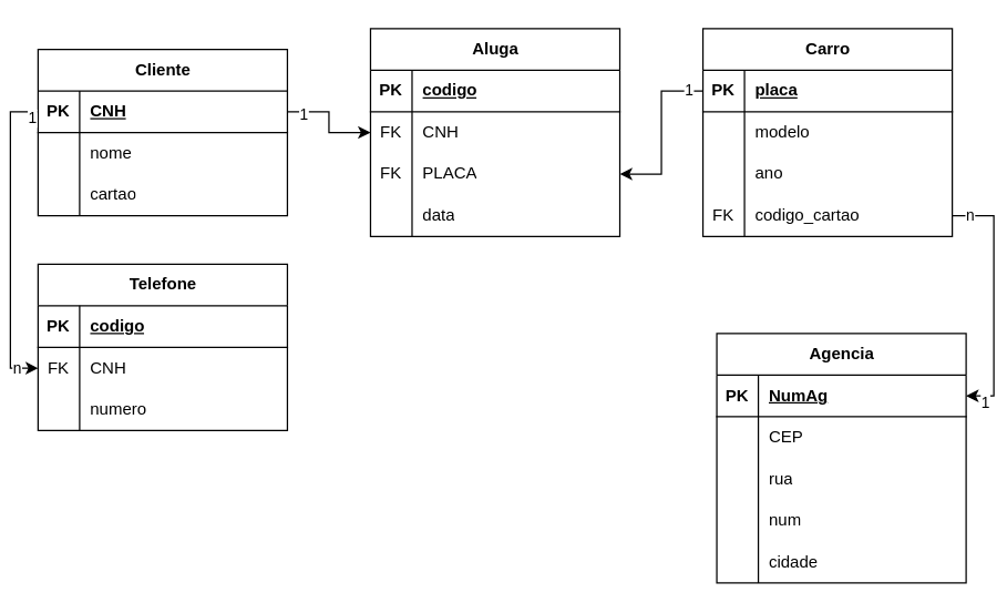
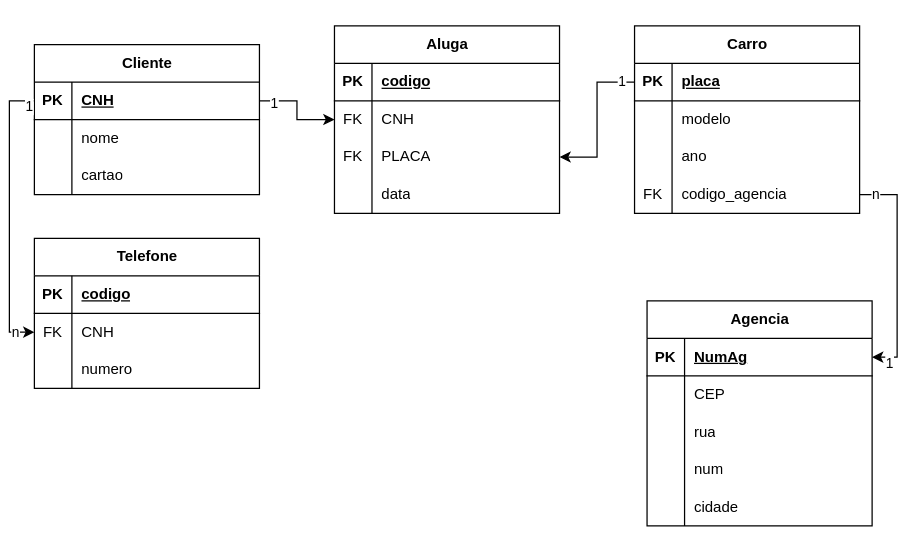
  <mxCell id="0" />
  <mxCell id="1" parent="0" />
  <mxCell id="2" value="Cliente" style="shape=table;startSize=30;container=1;collapsible=1;childLayout=tableLayout;fixedRows=1;rowLines=0;fontStyle=1;align=center;resizeLast=1;html=1;" vertex="1" parent="1"><mxGeometry x="20" y="35" width="180" height="120" as="geometry" /></mxCell>
  <mxCell id="3" value="" style="shape=tableRow;horizontal=0;startSize=0;swimlaneHead=0;swimlaneBody=0;fillColor=none;collapsible=0;dropTarget=0;points=[[0,0.5],[1,0.5]];portConstraint=eastwest;top=0;left=0;right=0;bottom=1;" vertex="1" parent="2"><mxGeometry y="30" width="180" height="30" as="geometry" /></mxCell>
  <mxCell id="4" value="PK" style="shape=partialRectangle;connectable=0;fillColor=none;top=0;left=0;bottom=0;right=0;fontStyle=1;overflow=hidden;whiteSpace=wrap;html=1;" vertex="1" parent="3"><mxGeometry width="30" height="30" as="geometry"><mxRectangle width="30" height="30" as="alternateBounds" /></mxGeometry></mxCell>
  <mxCell id="5" value="CNH" style="shape=partialRectangle;connectable=0;fillColor=none;top=0;left=0;bottom=0;right=0;align=left;spacingLeft=6;fontStyle=5;overflow=hidden;whiteSpace=wrap;html=1;" vertex="1" parent="3"><mxGeometry x="30" width="150" height="30" as="geometry"><mxRectangle width="150" height="30" as="alternateBounds" /></mxGeometry></mxCell>
  <mxCell id="6" value="" style="shape=tableRow;horizontal=0;startSize=0;swimlaneHead=0;swimlaneBody=0;fillColor=none;collapsible=0;dropTarget=0;points=[[0,0.5],[1,0.5]];portConstraint=eastwest;top=0;left=0;right=0;bottom=0;" vertex="1" parent="2"><mxGeometry y="60" width="180" height="30" as="geometry" /></mxCell>
  <mxCell id="7" value="" style="shape=partialRectangle;connectable=0;fillColor=none;top=0;left=0;bottom=0;right=0;editable=1;overflow=hidden;whiteSpace=wrap;html=1;" vertex="1" parent="6"><mxGeometry width="30" height="30" as="geometry"><mxRectangle width="30" height="30" as="alternateBounds" /></mxGeometry></mxCell>
  <mxCell id="8" value="nome" style="shape=partialRectangle;connectable=0;fillColor=none;top=0;left=0;bottom=0;right=0;align=left;spacingLeft=6;overflow=hidden;whiteSpace=wrap;html=1;" vertex="1" parent="6"><mxGeometry x="30" width="150" height="30" as="geometry"><mxRectangle width="150" height="30" as="alternateBounds" /></mxGeometry></mxCell>
  <mxCell id="9" value="" style="shape=tableRow;horizontal=0;startSize=0;swimlaneHead=0;swimlaneBody=0;fillColor=none;collapsible=0;dropTarget=0;points=[[0,0.5],[1,0.5]];portConstraint=eastwest;top=0;left=0;right=0;bottom=0;" vertex="1" parent="2"><mxGeometry y="90" width="180" height="30" as="geometry" /></mxCell>
  <mxCell id="10" value="" style="shape=partialRectangle;connectable=0;fillColor=none;top=0;left=0;bottom=0;right=0;editable=1;overflow=hidden;whiteSpace=wrap;html=1;" vertex="1" parent="9"><mxGeometry width="30" height="30" as="geometry"><mxRectangle width="30" height="30" as="alternateBounds" /></mxGeometry></mxCell>
  <mxCell id="11" value="cartao" style="shape=partialRectangle;connectable=0;fillColor=none;top=0;left=0;bottom=0;right=0;align=left;spacingLeft=6;overflow=hidden;whiteSpace=wrap;html=1;" vertex="1" parent="9"><mxGeometry x="30" width="150" height="30" as="geometry"><mxRectangle width="150" height="30" as="alternateBounds" /></mxGeometry></mxCell>
  <mxCell id="12" value="Aluga" style="shape=table;startSize=30;container=1;collapsible=1;childLayout=tableLayout;fixedRows=1;rowLines=0;fontStyle=1;align=center;resizeLast=1;html=1;" vertex="1" parent="1"><mxGeometry x="260" y="20" width="180" height="150" as="geometry" /></mxCell>
  <mxCell id="13" value="" style="shape=tableRow;horizontal=0;startSize=0;swimlaneHead=0;swimlaneBody=0;fillColor=none;collapsible=0;dropTarget=0;points=[[0,0.5],[1,0.5]];portConstraint=eastwest;top=0;left=0;right=0;bottom=1;" vertex="1" parent="12"><mxGeometry y="30" width="180" height="30" as="geometry" /></mxCell>
  <mxCell id="14" value="PK" style="shape=partialRectangle;connectable=0;fillColor=none;top=0;left=0;bottom=0;right=0;fontStyle=1;overflow=hidden;whiteSpace=wrap;html=1;" vertex="1" parent="13"><mxGeometry width="30" height="30" as="geometry"><mxRectangle width="30" height="30" as="alternateBounds" /></mxGeometry></mxCell>
  <mxCell id="15" value="codigo" style="shape=partialRectangle;connectable=0;fillColor=none;top=0;left=0;bottom=0;right=0;align=left;spacingLeft=6;fontStyle=5;overflow=hidden;whiteSpace=wrap;html=1;" vertex="1" parent="13"><mxGeometry x="30" width="150" height="30" as="geometry"><mxRectangle width="150" height="30" as="alternateBounds" /></mxGeometry></mxCell>
  <mxCell id="16" value="" style="shape=tableRow;horizontal=0;startSize=0;swimlaneHead=0;swimlaneBody=0;fillColor=none;collapsible=0;dropTarget=0;points=[[0,0.5],[1,0.5]];portConstraint=eastwest;top=0;left=0;right=0;bottom=0;" vertex="1" parent="12"><mxGeometry y="60" width="180" height="30" as="geometry" /></mxCell>
  <mxCell id="17" value="FK" style="shape=partialRectangle;connectable=0;fillColor=none;top=0;left=0;bottom=0;right=0;editable=1;overflow=hidden;whiteSpace=wrap;html=1;" vertex="1" parent="16"><mxGeometry width="30" height="30" as="geometry"><mxRectangle width="30" height="30" as="alternateBounds" /></mxGeometry></mxCell>
  <mxCell id="18" value="CNH" style="shape=partialRectangle;connectable=0;fillColor=none;top=0;left=0;bottom=0;right=0;align=left;spacingLeft=6;overflow=hidden;whiteSpace=wrap;html=1;" vertex="1" parent="16"><mxGeometry x="30" width="150" height="30" as="geometry"><mxRectangle width="150" height="30" as="alternateBounds" /></mxGeometry></mxCell>
  <mxCell id="19" value="" style="shape=tableRow;horizontal=0;startSize=0;swimlaneHead=0;swimlaneBody=0;fillColor=none;collapsible=0;dropTarget=0;points=[[0,0.5],[1,0.5]];portConstraint=eastwest;top=0;left=0;right=0;bottom=0;" vertex="1" parent="12"><mxGeometry y="90" width="180" height="30" as="geometry" /></mxCell>
  <mxCell id="20" value="FK" style="shape=partialRectangle;connectable=0;fillColor=none;top=0;left=0;bottom=0;right=0;editable=1;overflow=hidden;whiteSpace=wrap;html=1;" vertex="1" parent="19"><mxGeometry width="30" height="30" as="geometry"><mxRectangle width="30" height="30" as="alternateBounds" /></mxGeometry></mxCell>
  <mxCell id="21" value="PLACA" style="shape=partialRectangle;connectable=0;fillColor=none;top=0;left=0;bottom=0;right=0;align=left;spacingLeft=6;overflow=hidden;whiteSpace=wrap;html=1;" vertex="1" parent="19"><mxGeometry x="30" width="150" height="30" as="geometry"><mxRectangle width="150" height="30" as="alternateBounds" /></mxGeometry></mxCell>
  <mxCell id="22" style="shape=tableRow;horizontal=0;startSize=0;swimlaneHead=0;swimlaneBody=0;fillColor=none;collapsible=0;dropTarget=0;points=[[0,0.5],[1,0.5]];portConstraint=eastwest;top=0;left=0;right=0;bottom=0;" vertex="1" parent="12"><mxGeometry y="120" width="180" height="30" as="geometry" /></mxCell>
  <mxCell id="23" style="shape=partialRectangle;connectable=0;fillColor=none;top=0;left=0;bottom=0;right=0;editable=1;overflow=hidden;whiteSpace=wrap;html=1;" vertex="1" parent="22"><mxGeometry width="30" height="30" as="geometry"><mxRectangle width="30" height="30" as="alternateBounds" /></mxGeometry></mxCell>
  <mxCell id="24" value="data" style="shape=partialRectangle;connectable=0;fillColor=none;top=0;left=0;bottom=0;right=0;align=left;spacingLeft=6;overflow=hidden;whiteSpace=wrap;html=1;" vertex="1" parent="22"><mxGeometry x="30" width="150" height="30" as="geometry"><mxRectangle width="150" height="30" as="alternateBounds" /></mxGeometry></mxCell>
  <mxCell id="25" value="Carro" style="shape=table;startSize=30;container=1;collapsible=1;childLayout=tableLayout;fixedRows=1;rowLines=0;fontStyle=1;align=center;resizeLast=1;html=1;" vertex="1" parent="1"><mxGeometry x="500" y="20" width="180" height="150" as="geometry" /></mxCell>
  <mxCell id="26" value="" style="shape=tableRow;horizontal=0;startSize=0;swimlaneHead=0;swimlaneBody=0;fillColor=none;collapsible=0;dropTarget=0;points=[[0,0.5],[1,0.5]];portConstraint=eastwest;top=0;left=0;right=0;bottom=1;" vertex="1" parent="25"><mxGeometry y="30" width="180" height="30" as="geometry" /></mxCell>
  <mxCell id="27" value="PK" style="shape=partialRectangle;connectable=0;fillColor=none;top=0;left=0;bottom=0;right=0;fontStyle=1;overflow=hidden;whiteSpace=wrap;html=1;" vertex="1" parent="26"><mxGeometry width="30" height="30" as="geometry"><mxRectangle width="30" height="30" as="alternateBounds" /></mxGeometry></mxCell>
  <mxCell id="28" value="placa" style="shape=partialRectangle;connectable=0;fillColor=none;top=0;left=0;bottom=0;right=0;align=left;spacingLeft=6;fontStyle=5;overflow=hidden;whiteSpace=wrap;html=1;" vertex="1" parent="26"><mxGeometry x="30" width="150" height="30" as="geometry"><mxRectangle width="150" height="30" as="alternateBounds" /></mxGeometry></mxCell>
  <mxCell id="29" value="" style="shape=tableRow;horizontal=0;startSize=0;swimlaneHead=0;swimlaneBody=0;fillColor=none;collapsible=0;dropTarget=0;points=[[0,0.5],[1,0.5]];portConstraint=eastwest;top=0;left=0;right=0;bottom=0;" vertex="1" parent="25"><mxGeometry y="60" width="180" height="30" as="geometry" /></mxCell>
  <mxCell id="30" value="" style="shape=partialRectangle;connectable=0;fillColor=none;top=0;left=0;bottom=0;right=0;editable=1;overflow=hidden;whiteSpace=wrap;html=1;" vertex="1" parent="29"><mxGeometry width="30" height="30" as="geometry"><mxRectangle width="30" height="30" as="alternateBounds" /></mxGeometry></mxCell>
  <mxCell id="31" value="modelo" style="shape=partialRectangle;connectable=0;fillColor=none;top=0;left=0;bottom=0;right=0;align=left;spacingLeft=6;overflow=hidden;whiteSpace=wrap;html=1;" vertex="1" parent="29"><mxGeometry x="30" width="150" height="30" as="geometry"><mxRectangle width="150" height="30" as="alternateBounds" /></mxGeometry></mxCell>
  <mxCell id="32" value="" style="shape=tableRow;horizontal=0;startSize=0;swimlaneHead=0;swimlaneBody=0;fillColor=none;collapsible=0;dropTarget=0;points=[[0,0.5],[1,0.5]];portConstraint=eastwest;top=0;left=0;right=0;bottom=0;" vertex="1" parent="25"><mxGeometry y="90" width="180" height="30" as="geometry" /></mxCell>
  <mxCell id="33" value="" style="shape=partialRectangle;connectable=0;fillColor=none;top=0;left=0;bottom=0;right=0;editable=1;overflow=hidden;whiteSpace=wrap;html=1;" vertex="1" parent="32"><mxGeometry width="30" height="30" as="geometry"><mxRectangle width="30" height="30" as="alternateBounds" /></mxGeometry></mxCell>
  <mxCell id="34" value="ano" style="shape=partialRectangle;connectable=0;fillColor=none;top=0;left=0;bottom=0;right=0;align=left;spacingLeft=6;overflow=hidden;whiteSpace=wrap;html=1;" vertex="1" parent="32"><mxGeometry x="30" width="150" height="30" as="geometry"><mxRectangle width="150" height="30" as="alternateBounds" /></mxGeometry></mxCell>
  <mxCell id="35" value="" style="shape=tableRow;horizontal=0;startSize=0;swimlaneHead=0;swimlaneBody=0;fillColor=none;collapsible=0;dropTarget=0;points=[[0,0.5],[1,0.5]];portConstraint=eastwest;top=0;left=0;right=0;bottom=0;" vertex="1" parent="25"><mxGeometry y="120" width="180" height="30" as="geometry" /></mxCell>
  <mxCell id="36" value="FK" style="shape=partialRectangle;connectable=0;fillColor=none;top=0;left=0;bottom=0;right=0;editable=1;overflow=hidden;whiteSpace=wrap;html=1;" vertex="1" parent="35"><mxGeometry width="30" height="30" as="geometry"><mxRectangle width="30" height="30" as="alternateBounds" /></mxGeometry></mxCell>
- <mxCell id="37" value="codigo_cartao" style="shape=partialRectangle;connectable=0;fillColor=none;top=0;left=0;bottom=0;right=0;align=left;spacingLeft=6;overflow=hidden;whiteSpace=wrap;html=1;" vertex="1" parent="35"><mxGeometry x="30" width="150" height="30" as="geometry"><mxRectangle width="150" height="30" as="alternateBounds" /></mxGeometry></mxCell>
+ <mxCell id="37" value="codigo_agencia" style="shape=partialRectangle;connectable=0;fillColor=none;top=0;left=0;bottom=0;right=0;align=left;spacingLeft=6;overflow=hidden;whiteSpace=wrap;html=1;" vertex="1" parent="35"><mxGeometry x="30" width="150" height="30" as="geometry"><mxRectangle width="150" height="30" as="alternateBounds" /></mxGeometry></mxCell>
  <mxCell id="38" value="Agencia" style="shape=table;startSize=30;container=1;collapsible=1;childLayout=tableLayout;fixedRows=1;rowLines=0;fontStyle=1;align=center;resizeLast=1;html=1;" vertex="1" parent="1"><mxGeometry x="510" y="240" width="180" height="180" as="geometry" /></mxCell>
  <mxCell id="39" value="" style="shape=tableRow;horizontal=0;startSize=0;swimlaneHead=0;swimlaneBody=0;fillColor=none;collapsible=0;dropTarget=0;points=[[0,0.5],[1,0.5]];portConstraint=eastwest;top=0;left=0;right=0;bottom=1;" vertex="1" parent="38"><mxGeometry y="30" width="180" height="30" as="geometry" /></mxCell>
  <mxCell id="40" value="PK" style="shape=partialRectangle;connectable=0;fillColor=none;top=0;left=0;bottom=0;right=0;fontStyle=1;overflow=hidden;whiteSpace=wrap;html=1;" vertex="1" parent="39"><mxGeometry width="30" height="30" as="geometry"><mxRectangle width="30" height="30" as="alternateBounds" /></mxGeometry></mxCell>
  <mxCell id="41" value="NumAg" style="shape=partialRectangle;connectable=0;fillColor=none;top=0;left=0;bottom=0;right=0;align=left;spacingLeft=6;fontStyle=5;overflow=hidden;whiteSpace=wrap;html=1;" vertex="1" parent="39"><mxGeometry x="30" width="150" height="30" as="geometry"><mxRectangle width="150" height="30" as="alternateBounds" /></mxGeometry></mxCell>
  <mxCell id="42" value="" style="shape=tableRow;horizontal=0;startSize=0;swimlaneHead=0;swimlaneBody=0;fillColor=none;collapsible=0;dropTarget=0;points=[[0,0.5],[1,0.5]];portConstraint=eastwest;top=0;left=0;right=0;bottom=0;" vertex="1" parent="38"><mxGeometry y="60" width="180" height="30" as="geometry" /></mxCell>
  <mxCell id="43" value="" style="shape=partialRectangle;connectable=0;fillColor=none;top=0;left=0;bottom=0;right=0;editable=1;overflow=hidden;whiteSpace=wrap;html=1;" vertex="1" parent="42"><mxGeometry width="30" height="30" as="geometry"><mxRectangle width="30" height="30" as="alternateBounds" /></mxGeometry></mxCell>
  <mxCell id="44" value="CEP" style="shape=partialRectangle;connectable=0;fillColor=none;top=0;left=0;bottom=0;right=0;align=left;spacingLeft=6;overflow=hidden;whiteSpace=wrap;html=1;" vertex="1" parent="42"><mxGeometry x="30" width="150" height="30" as="geometry"><mxRectangle width="150" height="30" as="alternateBounds" /></mxGeometry></mxCell>
  <mxCell id="45" value="" style="shape=tableRow;horizontal=0;startSize=0;swimlaneHead=0;swimlaneBody=0;fillColor=none;collapsible=0;dropTarget=0;points=[[0,0.5],[1,0.5]];portConstraint=eastwest;top=0;left=0;right=0;bottom=0;" vertex="1" parent="38"><mxGeometry y="90" width="180" height="30" as="geometry" /></mxCell>
  <mxCell id="46" value="" style="shape=partialRectangle;connectable=0;fillColor=none;top=0;left=0;bottom=0;right=0;editable=1;overflow=hidden;whiteSpace=wrap;html=1;" vertex="1" parent="45"><mxGeometry width="30" height="30" as="geometry"><mxRectangle width="30" height="30" as="alternateBounds" /></mxGeometry></mxCell>
  <mxCell id="47" value="rua" style="shape=partialRectangle;connectable=0;fillColor=none;top=0;left=0;bottom=0;right=0;align=left;spacingLeft=6;overflow=hidden;whiteSpace=wrap;html=1;" vertex="1" parent="45"><mxGeometry x="30" width="150" height="30" as="geometry"><mxRectangle width="150" height="30" as="alternateBounds" /></mxGeometry></mxCell>
  <mxCell id="48" value="" style="shape=tableRow;horizontal=0;startSize=0;swimlaneHead=0;swimlaneBody=0;fillColor=none;collapsible=0;dropTarget=0;points=[[0,0.5],[1,0.5]];portConstraint=eastwest;top=0;left=0;right=0;bottom=0;" vertex="1" parent="38"><mxGeometry y="120" width="180" height="30" as="geometry" /></mxCell>
  <mxCell id="49" value="" style="shape=partialRectangle;connectable=0;fillColor=none;top=0;left=0;bottom=0;right=0;editable=1;overflow=hidden;whiteSpace=wrap;html=1;" vertex="1" parent="48"><mxGeometry width="30" height="30" as="geometry"><mxRectangle width="30" height="30" as="alternateBounds" /></mxGeometry></mxCell>
  <mxCell id="50" value="num" style="shape=partialRectangle;connectable=0;fillColor=none;top=0;left=0;bottom=0;right=0;align=left;spacingLeft=6;overflow=hidden;whiteSpace=wrap;html=1;" vertex="1" parent="48"><mxGeometry x="30" width="150" height="30" as="geometry"><mxRectangle width="150" height="30" as="alternateBounds" /></mxGeometry></mxCell>
  <mxCell id="51" style="shape=tableRow;horizontal=0;startSize=0;swimlaneHead=0;swimlaneBody=0;fillColor=none;collapsible=0;dropTarget=0;points=[[0,0.5],[1,0.5]];portConstraint=eastwest;top=0;left=0;right=0;bottom=0;" vertex="1" parent="38"><mxGeometry y="150" width="180" height="30" as="geometry" /></mxCell>
  <mxCell id="52" style="shape=partialRectangle;connectable=0;fillColor=none;top=0;left=0;bottom=0;right=0;editable=1;overflow=hidden;whiteSpace=wrap;html=1;" vertex="1" parent="51"><mxGeometry width="30" height="30" as="geometry"><mxRectangle width="30" height="30" as="alternateBounds" /></mxGeometry></mxCell>
  <mxCell id="53" value="cidade" style="shape=partialRectangle;connectable=0;fillColor=none;top=0;left=0;bottom=0;right=0;align=left;spacingLeft=6;overflow=hidden;whiteSpace=wrap;html=1;" vertex="1" parent="51"><mxGeometry x="30" width="150" height="30" as="geometry"><mxRectangle width="150" height="30" as="alternateBounds" /></mxGeometry></mxCell>
  <mxCell id="54" value="Telefone" style="shape=table;startSize=30;container=1;collapsible=1;childLayout=tableLayout;fixedRows=1;rowLines=0;fontStyle=1;align=center;resizeLast=1;html=1;" vertex="1" parent="1"><mxGeometry x="20" y="190" width="180" height="120" as="geometry" /></mxCell>
  <mxCell id="55" value="" style="shape=tableRow;horizontal=0;startSize=0;swimlaneHead=0;swimlaneBody=0;fillColor=none;collapsible=0;dropTarget=0;points=[[0,0.5],[1,0.5]];portConstraint=eastwest;top=0;left=0;right=0;bottom=1;" vertex="1" parent="54"><mxGeometry y="30" width="180" height="30" as="geometry" /></mxCell>
  <mxCell id="56" value="PK" style="shape=partialRectangle;connectable=0;fillColor=none;top=0;left=0;bottom=0;right=0;fontStyle=1;overflow=hidden;whiteSpace=wrap;html=1;" vertex="1" parent="55"><mxGeometry width="30" height="30" as="geometry"><mxRectangle width="30" height="30" as="alternateBounds" /></mxGeometry></mxCell>
  <mxCell id="57" value="codigo" style="shape=partialRectangle;connectable=0;fillColor=none;top=0;left=0;bottom=0;right=0;align=left;spacingLeft=6;fontStyle=5;overflow=hidden;whiteSpace=wrap;html=1;" vertex="1" parent="55"><mxGeometry x="30" width="150" height="30" as="geometry"><mxRectangle width="150" height="30" as="alternateBounds" /></mxGeometry></mxCell>
  <mxCell id="58" value="" style="shape=tableRow;horizontal=0;startSize=0;swimlaneHead=0;swimlaneBody=0;fillColor=none;collapsible=0;dropTarget=0;points=[[0,0.5],[1,0.5]];portConstraint=eastwest;top=0;left=0;right=0;bottom=0;" vertex="1" parent="54"><mxGeometry y="60" width="180" height="30" as="geometry" /></mxCell>
  <mxCell id="59" value="FK" style="shape=partialRectangle;connectable=0;fillColor=none;top=0;left=0;bottom=0;right=0;editable=1;overflow=hidden;whiteSpace=wrap;html=1;" vertex="1" parent="58"><mxGeometry width="30" height="30" as="geometry"><mxRectangle width="30" height="30" as="alternateBounds" /></mxGeometry></mxCell>
  <mxCell id="60" value="CNH" style="shape=partialRectangle;connectable=0;fillColor=none;top=0;left=0;bottom=0;right=0;align=left;spacingLeft=6;overflow=hidden;whiteSpace=wrap;html=1;" vertex="1" parent="58"><mxGeometry x="30" width="150" height="30" as="geometry"><mxRectangle width="150" height="30" as="alternateBounds" /></mxGeometry></mxCell>
  <mxCell id="61" value="" style="shape=tableRow;horizontal=0;startSize=0;swimlaneHead=0;swimlaneBody=0;fillColor=none;collapsible=0;dropTarget=0;points=[[0,0.5],[1,0.5]];portConstraint=eastwest;top=0;left=0;right=0;bottom=0;" vertex="1" parent="54"><mxGeometry y="90" width="180" height="30" as="geometry" /></mxCell>
  <mxCell id="62" value="" style="shape=partialRectangle;connectable=0;fillColor=none;top=0;left=0;bottom=0;right=0;editable=1;overflow=hidden;whiteSpace=wrap;html=1;" vertex="1" parent="61"><mxGeometry width="30" height="30" as="geometry"><mxRectangle width="30" height="30" as="alternateBounds" /></mxGeometry></mxCell>
  <mxCell id="63" value="numero" style="shape=partialRectangle;connectable=0;fillColor=none;top=0;left=0;bottom=0;right=0;align=left;spacingLeft=6;overflow=hidden;whiteSpace=wrap;html=1;" vertex="1" parent="61"><mxGeometry x="30" width="150" height="30" as="geometry"><mxRectangle width="150" height="30" as="alternateBounds" /></mxGeometry></mxCell>
  <mxCell id="64" style="edgeStyle=orthogonalEdgeStyle;rounded=0;orthogonalLoop=1;jettySize=auto;html=1;" edge="1" parent="1" source="3" target="16"><mxGeometry relative="1" as="geometry" /></mxCell>
  <mxCell id="65" value="1" style="edgeLabel;html=1;align=center;verticalAlign=middle;resizable=0;points=[];" vertex="1" connectable="0" parent="64"><mxGeometry x="-0.707" y="-1" relative="1" as="geometry"><mxPoint as="offset" /></mxGeometry></mxCell>
  <mxCell id="66" style="edgeStyle=orthogonalEdgeStyle;rounded=0;orthogonalLoop=1;jettySize=auto;html=1;entryX=1;entryY=0.5;entryDx=0;entryDy=0;" edge="1" parent="1" source="35" target="39"><mxGeometry relative="1" as="geometry" /></mxCell>
  <mxCell id="67" value="n" style="edgeLabel;html=1;align=center;verticalAlign=middle;resizable=0;points=[];" vertex="1" connectable="0" parent="66"><mxGeometry x="-0.867" y="1" relative="1" as="geometry"><mxPoint as="offset" /></mxGeometry></mxCell>
  <mxCell id="68" value="1" style="edgeLabel;html=1;align=center;verticalAlign=middle;resizable=0;points=[];" vertex="1" connectable="0" parent="66"><mxGeometry x="0.856" y="4" relative="1" as="geometry"><mxPoint as="offset" /></mxGeometry></mxCell>
  <mxCell id="69" style="edgeStyle=orthogonalEdgeStyle;rounded=0;orthogonalLoop=1;jettySize=auto;html=1;" edge="1" parent="1" source="26" target="19"><mxGeometry relative="1" as="geometry" /></mxCell>
  <mxCell id="70" value="1" style="edgeLabel;html=1;align=center;verticalAlign=middle;resizable=0;points=[];" vertex="1" connectable="0" parent="69"><mxGeometry x="-0.817" y="-1" relative="1" as="geometry"><mxPoint as="offset" /></mxGeometry></mxCell>
  <mxCell id="71" style="edgeStyle=orthogonalEdgeStyle;rounded=0;orthogonalLoop=1;jettySize=auto;html=1;entryX=0;entryY=0.5;entryDx=0;entryDy=0;" edge="1" parent="1" source="3" target="58"><mxGeometry relative="1" as="geometry" /></mxCell>
  <mxCell id="72" value="n" style="edgeLabel;html=1;align=center;verticalAlign=middle;resizable=0;points=[];" vertex="1" connectable="0" parent="71"><mxGeometry x="0.858" y="1" relative="1" as="geometry"><mxPoint as="offset" /></mxGeometry></mxCell>
  <mxCell id="73" value="1" style="edgeLabel;html=1;align=center;verticalAlign=middle;resizable=0;points=[];" vertex="1" connectable="0" parent="71"><mxGeometry x="-0.956" y="4" relative="1" as="geometry"><mxPoint as="offset" /></mxGeometry></mxCell>
